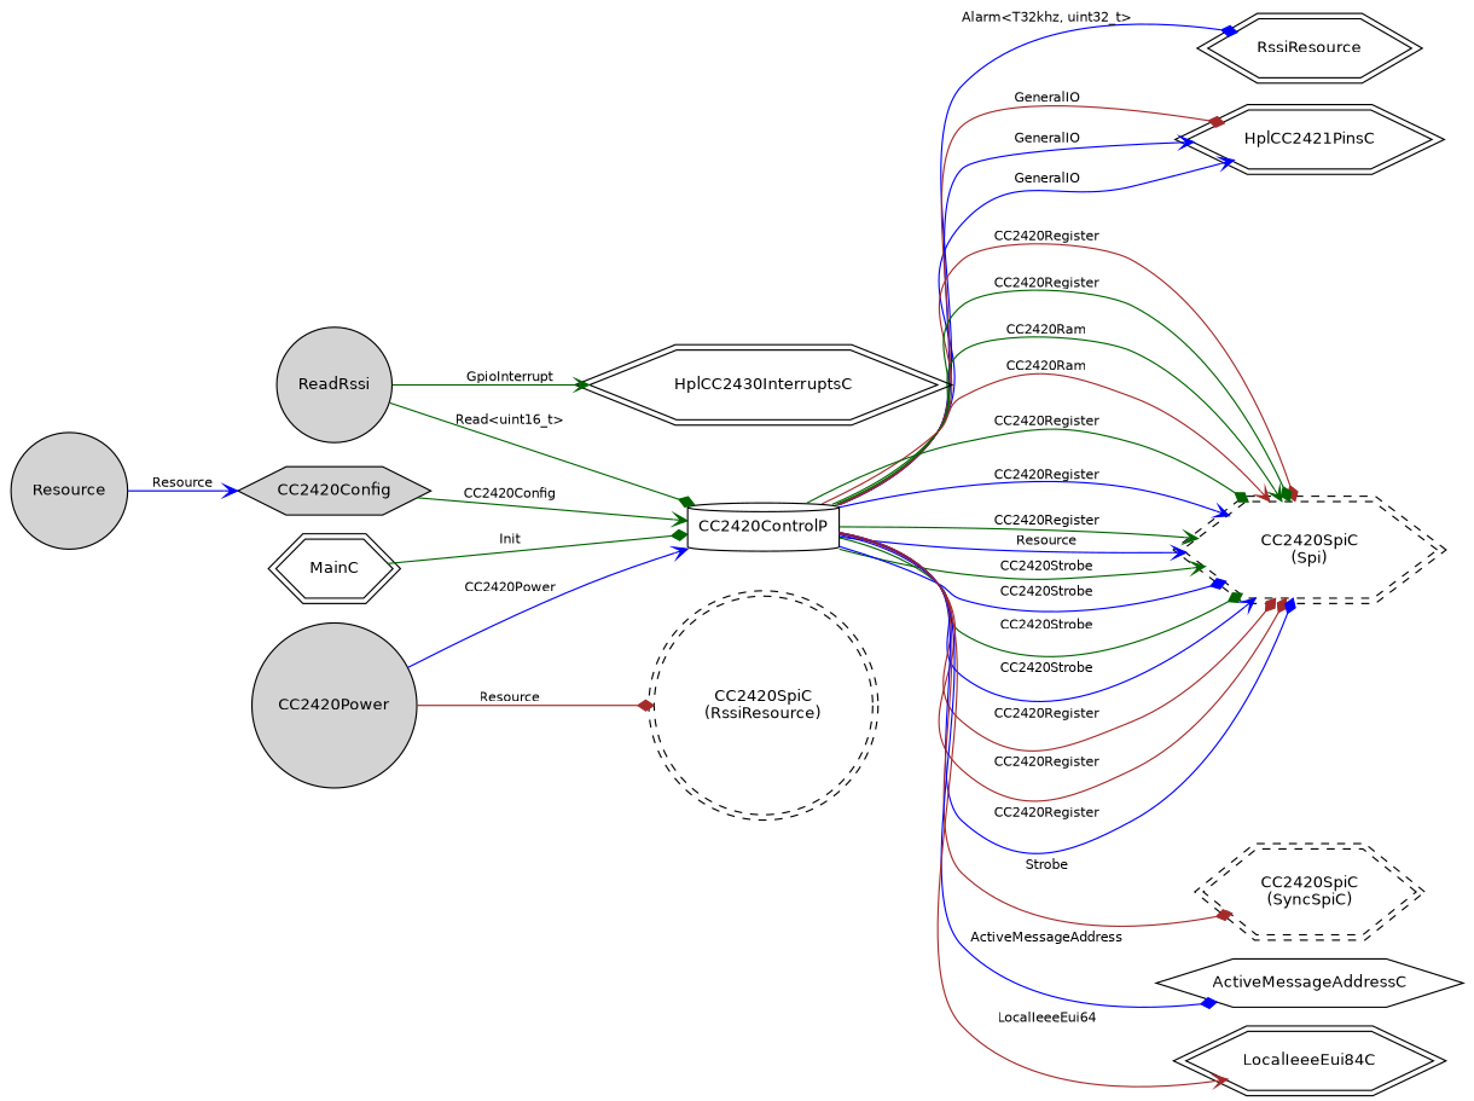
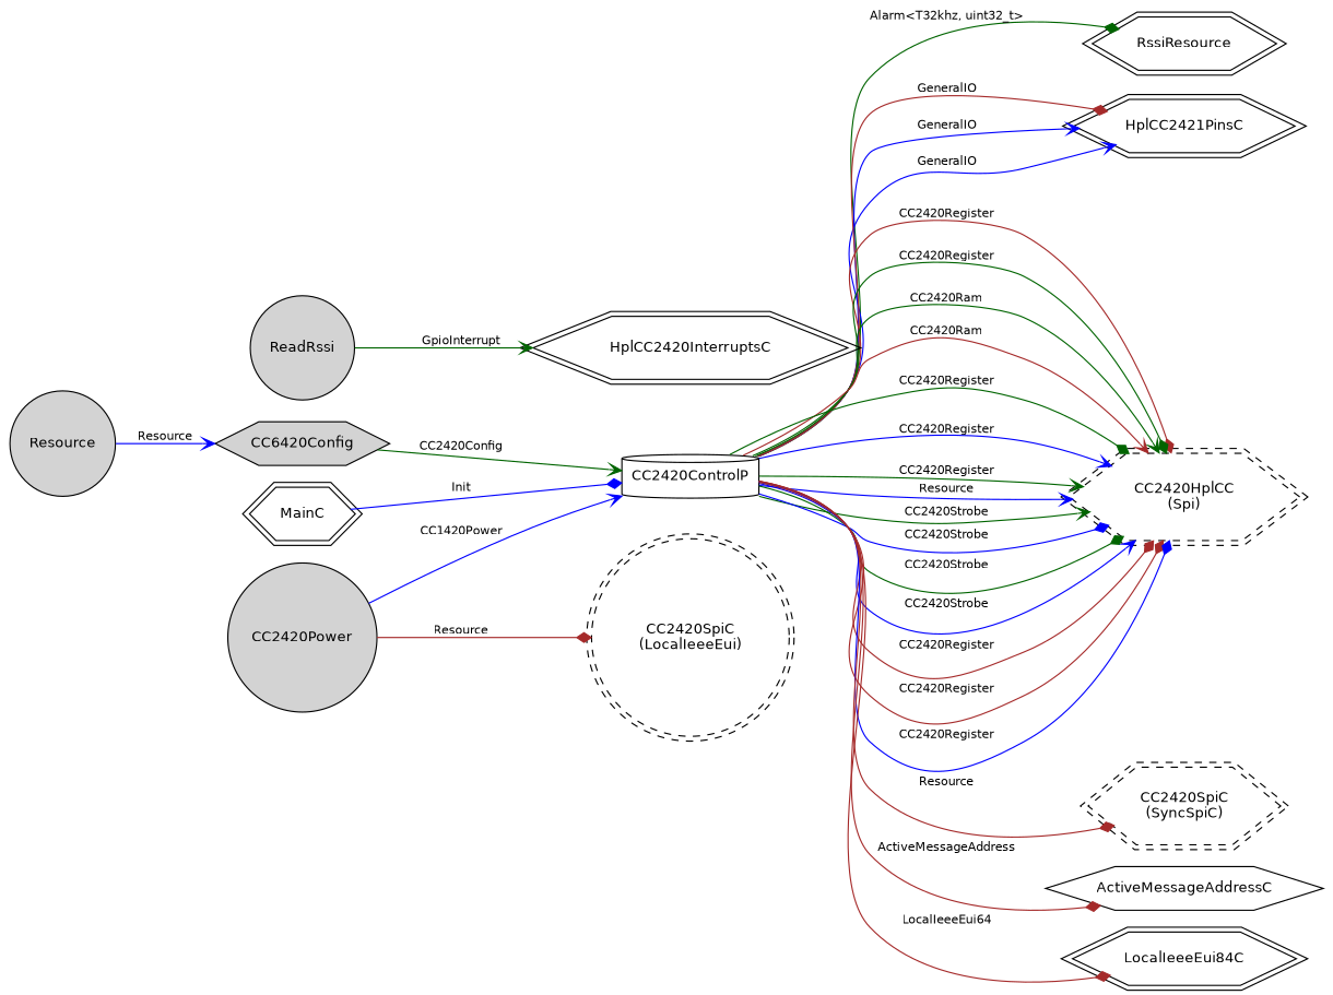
  digraph {
    fontname="DejaVu Sans"
    rankdir=LR
    node [fontname="DejaVu Sans" fontsize=12 shape=hexagon peripheries=2]
    edge [arrowhead=diamond color=blue fontname="DejaVu Sans" fontsize=10]
-   n1 [label=CC2420Config style=filled peripheries=""]
+   n1 [label=CC6420Config style=filled peripheries=""]
    CC2420ControlP [shape=cylinder peripheries=""]
    n3 [label=RssiResource]
    n4 [label=HplCC2421PinsC]
-   n5 [label="CC2420SpiC\n(Spi)" style=dashed]
+   n5 [label="CC2420HplCC\n(Spi)" style=dashed]
    n6 [label="CC2420SpiC\n(SyncSpiC)" style=dashed]
    ActiveMessageAddressC [peripheries=""]
    n8 [label=LocalIeeeEui84C]
-   n9 [label="CC2420SpiC\n(RssiResource)" shape=circle style=dashed]
+   n9 [label="CC2420SpiC\n(LocalIeeeEui)" shape=circle style=dashed]
    n10 [label=ReadRssi shape=circle style=filled peripheries=""]
-   HplCC2420InterruptsC [label=HplCC2430InterruptsC]
+   HplCC2420InterruptsC
    n12 [label=CC2420Power shape=circle style=filled peripheries=""]
    n13 [label=Resource shape=circle style=filled peripheries=""]
    MainC
    n1 -> CC2420ControlP [arrowhead=vee color=darkgreen label=CC2420Config]
-   CC2420ControlP -> n3 [label="Alarm<T32khz, uint32_t>"]
+   CC2420ControlP -> n3 [color=darkgreen label="Alarm<T32khz, uint32_t>"]
    CC2420ControlP -> n4 [arrowhead=vee label=GeneralIO]
    CC2420ControlP -> n4 [arrowhead=vee label=GeneralIO]
    CC2420ControlP -> n4 [color=brown label=GeneralIO]
    CC2420ControlP -> n5 [arrowhead=vee label=Resource]
    CC2420ControlP -> n5 [arrowhead=vee color=darkgreen label=CC2420Strobe]
    CC2420ControlP -> n5 [label=CC2420Strobe]
    CC2420ControlP -> n5 [color=darkgreen label=CC2420Strobe]
    CC2420ControlP -> n5 [arrowhead=vee label=CC2420Strobe]
    CC2420ControlP -> n5 [color=brown label=CC2420Register]
    CC2420ControlP -> n5 [color=brown label=CC2420Register]
    CC2420ControlP -> n5 [label=CC2420Register]
    CC2420ControlP -> n5 [color=brown label=CC2420Register]
    CC2420ControlP -> n5 [color=darkgreen label=CC2420Register]
    CC2420ControlP -> n5 [arrowhead=vee color=darkgreen label=CC2420Ram]
    CC2420ControlP -> n5 [arrowhead=vee color=brown label=CC2420Ram]
    CC2420ControlP -> n5 [color=darkgreen label=CC2420Register]
    CC2420ControlP -> n5 [arrowhead=vee label=CC2420Register]
    CC2420ControlP -> n5 [arrowhead=vee color=darkgreen label=CC2420Register]
-   CC2420ControlP -> n6 [color=brown label=Strobe]
-   CC2420ControlP -> ActiveMessageAddressC [label=ActiveMessageAddress]
-   CC2420ControlP -> n8 [arrowhead=vee color=brown label=LocalIeeeEui64]
-   n10 -> CC2420ControlP [color=darkgreen label="Read<uint16_t>"]
+   CC2420ControlP -> n6 [color=brown label=Resource]
+   CC2420ControlP -> ActiveMessageAddressC [color=brown label=ActiveMessageAddress]
+   CC2420ControlP -> n8 [color=brown label=LocalIeeeEui64]
    n10 -> HplCC2420InterruptsC [arrowhead=vee color=darkgreen label=GpioInterrupt]
-   n12 -> CC2420ControlP [arrowhead=vee label=CC2420Power]
+   n12 -> CC2420ControlP [arrowhead=vee label=CC1420Power]
    n12 -> n9 [color=brown label=Resource]
    n13 -> n1 [arrowhead=vee label=Resource]
-   MainC -> CC2420ControlP [color=darkgreen label=Init]
+   MainC -> CC2420ControlP [label=Init]
  }
